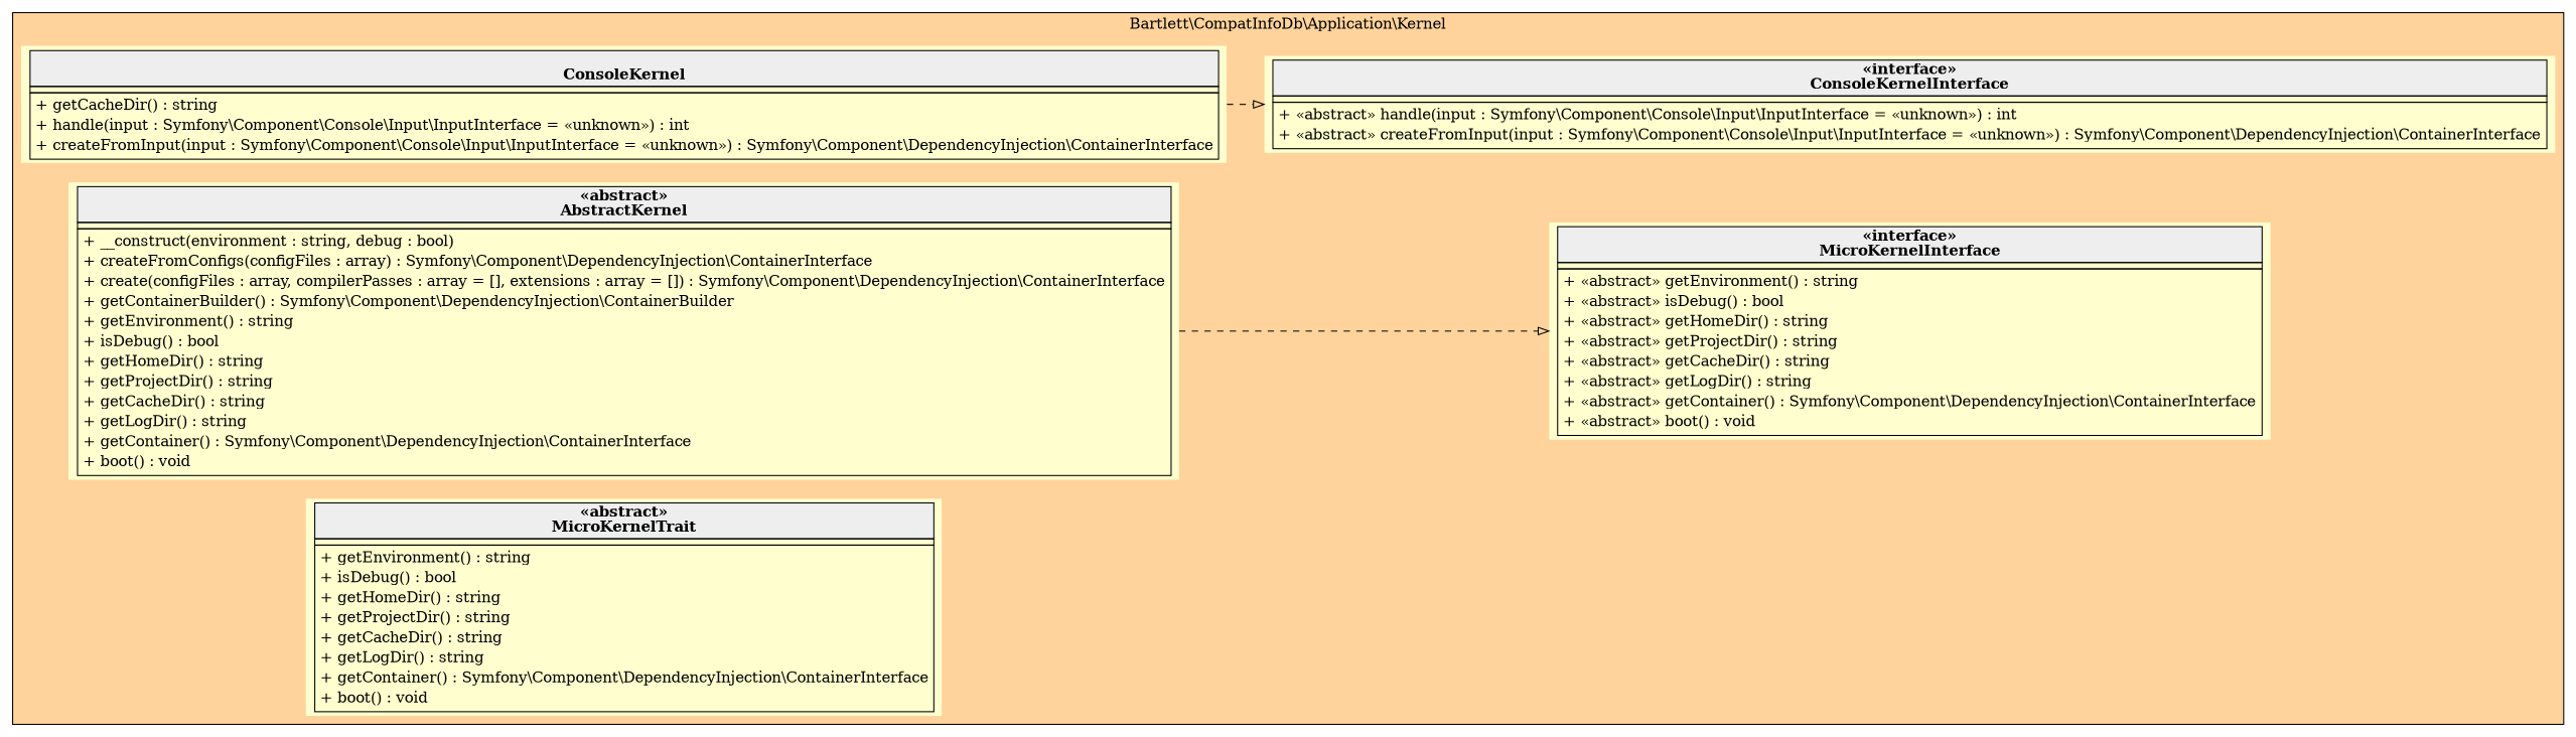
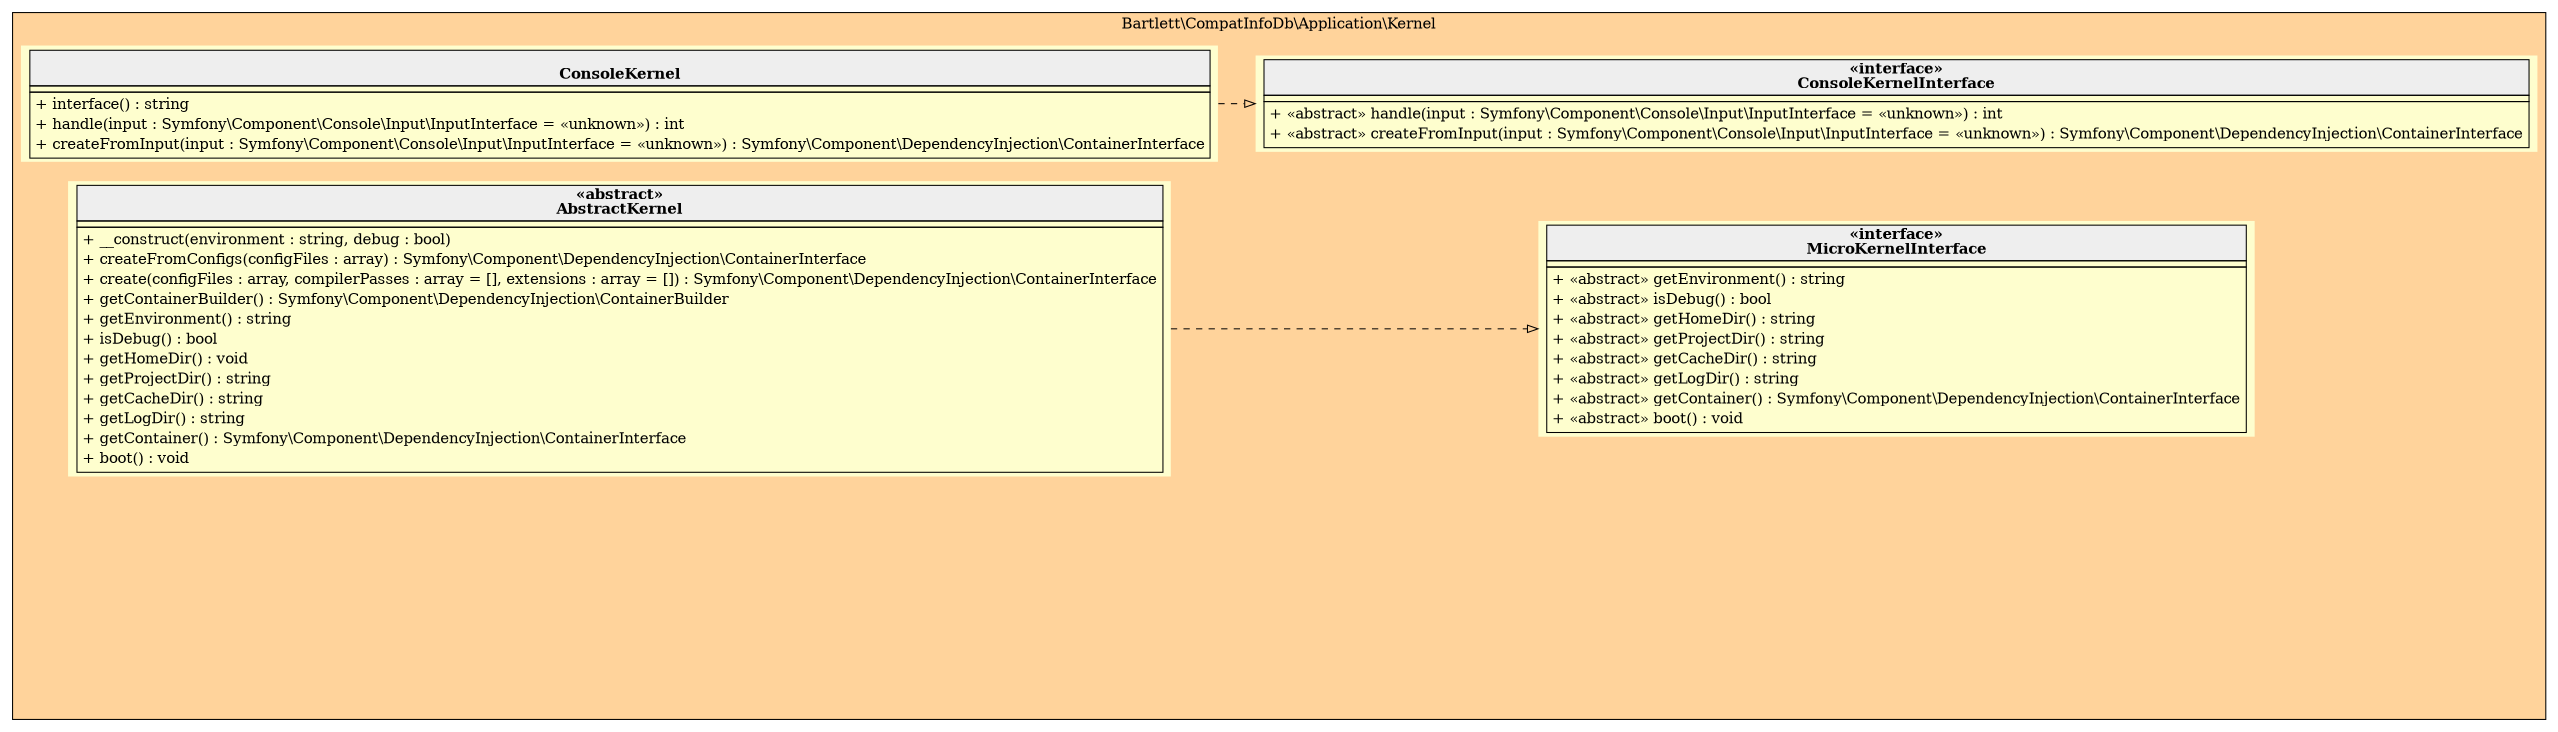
  digraph {
    rankdir=LR
    node [fillcolor="#FEFECE" shape=none style=filled]
    edge [arrowhead=empty style=dashed]
-   n1 [label=< <table cellspacing="0" border="0" cellborder="1">     <tr><td bgcolor="#eeeeee"><b><br/>ConsoleKernel</b></td></tr>     <tr><td></td></tr>     <tr><td><table border="0" cellspacing="0" cellpadding="2">     <tr><td align="left">+ getCacheDir() : string</td></tr>     <tr><td align="left">+ handle(input : Symfony\\Component\\Console\\Input\\InputInterface = «unknown») : int</td></tr>     <tr><td align="left">+ createFromInput(input : Symfony\\Component\\Console\\Input\\InputInterface = «unknown») : Symfony\\Component\\DependencyInjection\\ContainerInterface</td></tr> </table></td></tr> </table>>]
-   n2 [label=< <table cellspacing="0" border="0" cellborder="1">     <tr><td bgcolor="#eeeeee"><b>«abstract»<br/>AbstractKernel</b></td></tr>     <tr><td></td></tr>     <tr><td><table border="0" cellspacing="0" cellpadding="2">     <tr><td align="left">+ __construct(environment : string, debug : bool)</td></tr>     <tr><td align="left">+ createFromConfigs(configFiles : array) : Symfony\\Component\\DependencyInjection\\ContainerInterface</td></tr>     <tr><td align="left">+ create(configFiles : array, compilerPasses : array = [], extensions : array = []) : Symfony\\Component\\DependencyInjection\\ContainerInterface</td></tr>     <tr><td align="left">+ getContainerBuilder() : Symfony\\Component\\DependencyInjection\\ContainerBuilder</td></tr>     <tr><td align="left">+ getEnvironment() : string</td></tr>     <tr><td align="left">+ isDebug() : bool</td></tr>     <tr><td align="left">+ getHomeDir() : string</td></tr>     <tr><td align="left">+ getProjectDir() : string</td></tr>     <tr><td align="left">+ getCacheDir() : string</td></tr>     <tr><td align="left">+ getLogDir() : string</td></tr>     <tr><td align="left">+ getContainer() : Symfony\\Component\\DependencyInjection\\ContainerInterface</td></tr>     <tr><td align="left">+ boot() : void</td></tr> </table></td></tr> </table>>]
+   n1 [label=< <table cellspacing="0" border="0" cellborder="1">     <tr><td bgcolor="#eeeeee"><b><br/>ConsoleKernel</b></td></tr>     <tr><td></td></tr>     <tr><td><table border="0" cellspacing="0" cellpadding="2">     <tr><td align="left">+ interface() : string</td></tr>     <tr><td align="left">+ handle(input : Symfony\\Component\\Console\\Input\\InputInterface = «unknown») : int</td></tr>     <tr><td align="left">+ createFromInput(input : Symfony\\Component\\Console\\Input\\InputInterface = «unknown») : Symfony\\Component\\DependencyInjection\\ContainerInterface</td></tr> </table></td></tr> </table>>]
+   n2 [label=< <table cellspacing="0" border="0" cellborder="1">     <tr><td bgcolor="#eeeeee"><b>«abstract»<br/>AbstractKernel</b></td></tr>     <tr><td></td></tr>     <tr><td><table border="0" cellspacing="0" cellpadding="2">     <tr><td align="left">+ __construct(environment : string, debug : bool)</td></tr>     <tr><td align="left">+ createFromConfigs(configFiles : array) : Symfony\\Component\\DependencyInjection\\ContainerInterface</td></tr>     <tr><td align="left">+ create(configFiles : array, compilerPasses : array = [], extensions : array = []) : Symfony\\Component\\DependencyInjection\\ContainerInterface</td></tr>     <tr><td align="left">+ getContainerBuilder() : Symfony\\Component\\DependencyInjection\\ContainerBuilder</td></tr>     <tr><td align="left">+ getEnvironment() : string</td></tr>     <tr><td align="left">+ isDebug() : bool</td></tr>     <tr><td align="left">+ getHomeDir() : void</td></tr>     <tr><td align="left">+ getProjectDir() : string</td></tr>     <tr><td align="left">+ getCacheDir() : string</td></tr>     <tr><td align="left">+ getLogDir() : string</td></tr>     <tr><td align="left">+ getContainer() : Symfony\\Component\\DependencyInjection\\ContainerInterface</td></tr>     <tr><td align="left">+ boot() : void</td></tr> </table></td></tr> </table>>]
    n3 [label=< <table cellspacing="0" border="0" cellborder="1">     <tr><td bgcolor="#eeeeee"><b>«interface»<br/>MicroKernelInterface</b></td></tr>     <tr><td></td></tr>     <tr><td><table border="0" cellspacing="0" cellpadding="2">     <tr><td align="left">+ «abstract» getEnvironment() : string</td></tr>     <tr><td align="left">+ «abstract» isDebug() : bool</td></tr>     <tr><td align="left">+ «abstract» getHomeDir() : string</td></tr>     <tr><td align="left">+ «abstract» getProjectDir() : string</td></tr>     <tr><td align="left">+ «abstract» getCacheDir() : string</td></tr>     <tr><td align="left">+ «abstract» getLogDir() : string</td></tr>     <tr><td align="left">+ «abstract» getContainer() : Symfony\\Component\\DependencyInjection\\ContainerInterface</td></tr>     <tr><td align="left">+ «abstract» boot() : void</td></tr> </table></td></tr> </table>>]
    n4 [label=< <table cellspacing="0" border="0" cellborder="1">     <tr><td bgcolor="#eeeeee"><b>«interface»<br/>ConsoleKernelInterface</b></td></tr>     <tr><td></td></tr>     <tr><td><table border="0" cellspacing="0" cellpadding="2">     <tr><td align="left">+ «abstract» handle(input : Symfony\\Component\\Console\\Input\\InputInterface = «unknown») : int</td></tr>     <tr><td align="left">+ «abstract» createFromInput(input : Symfony\\Component\\Console\\Input\\InputInterface = «unknown») : Symfony\\Component\\DependencyInjection\\ContainerInterface</td></tr> </table></td></tr> </table>>]
-   n5 [label=< <table cellspacing="0" border="0" cellborder="1">     <tr><td bgcolor="#eeeeee"><b>«abstract»<br/>MicroKernelTrait</b></td></tr>     <tr><td></td></tr>     <tr><td><table border="0" cellspacing="0" cellpadding="2">     <tr><td align="left">+ getEnvironment() : string</td></tr>     <tr><td align="left">+ isDebug() : bool</td></tr>     <tr><td align="left">+ getHomeDir() : string</td></tr>     <tr><td align="left">+ getProjectDir() : string</td></tr>     <tr><td align="left">+ getCacheDir() : string</td></tr>     <tr><td align="left">+ getLogDir() : string</td></tr>     <tr><td align="left">+ getContainer() : Symfony\\Component\\DependencyInjection\\ContainerInterface</td></tr>     <tr><td align="left">+ boot() : void</td></tr> </table></td></tr> </table>>]
    subgraph cluster_1 {
      bgcolor=burlywood1
      label="Bartlett\\CompatInfoDb\\Application\\Kernel"
      n1
      n2
      n3
      n4
-     n5
    }
    n1 -> n4
    n2 -> n3
  }
